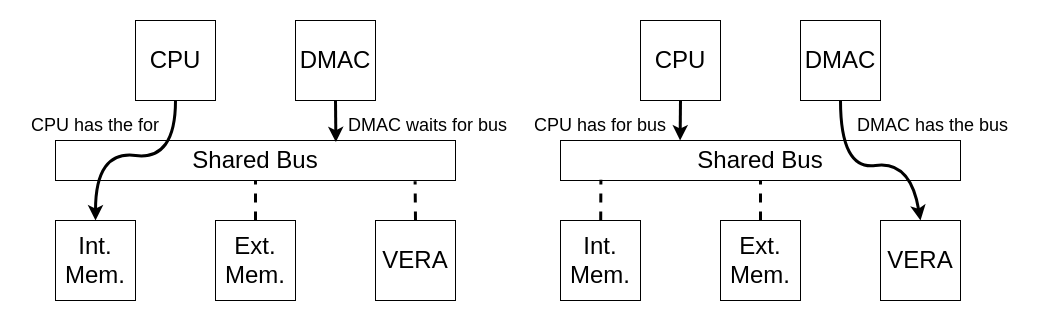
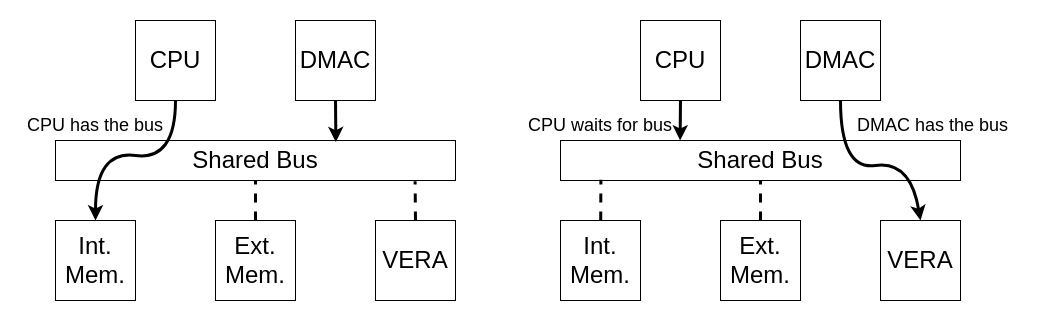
  <mxCell id="0" />
  <mxCell id="1" parent="0" />
  <mxCell id="2" value="CPU" style="whiteSpace=wrap;html=1;aspect=fixed;fontSize=24;" vertex="1" parent="1"><mxGeometry x="135" y="20" width="80" height="80" as="geometry" /></mxCell>
  <mxCell id="3" value="DMAC" style="whiteSpace=wrap;html=1;aspect=fixed;fontSize=24;" vertex="1" parent="1"><mxGeometry x="295" y="20" width="80" height="80" as="geometry" /></mxCell>
  <mxCell id="4" value="Int.&lt;br&gt;Mem." style="whiteSpace=wrap;html=1;aspect=fixed;fontSize=24;" vertex="1" parent="1"><mxGeometry x="55" y="220" width="80" height="80" as="geometry" /></mxCell>
  <mxCell id="5" value="Ext.&lt;br&gt;Mem." style="whiteSpace=wrap;html=1;aspect=fixed;fontSize=24;" vertex="1" parent="1"><mxGeometry x="215" y="220" width="80" height="80" as="geometry" /></mxCell>
  <mxCell id="6" value="VERA" style="whiteSpace=wrap;html=1;aspect=fixed;fontSize=24;" vertex="1" parent="1"><mxGeometry x="375" y="220" width="80" height="80" as="geometry" /></mxCell>
  <mxCell id="7" value="Shared Bus" style="rounded=0;whiteSpace=wrap;html=1;fontSize=24;" vertex="1" parent="1"><mxGeometry x="55" y="140" width="400" height="40" as="geometry" /></mxCell>
  <mxCell id="8" value="" style="curved=1;endArrow=classic;html=1;rounded=0;exitX=0.5;exitY=1;exitDx=0;exitDy=0;strokeWidth=3;" edge="1" parent="1" source="2"><mxGeometry width="50" height="50" relative="1" as="geometry"><mxPoint x="155" y="450" as="sourcePoint" /><mxPoint x="95" y="220" as="targetPoint" /><Array as="points"><mxPoint x="175" y="160" /><mxPoint x="95" y="150" /></Array></mxGeometry></mxCell>
  <mxCell id="9" value="" style="endArrow=classic;html=1;rounded=0;fontSize=24;strokeWidth=3;exitX=0.5;exitY=1;exitDx=0;exitDy=0;entryX=0.701;entryY=0.04;entryDx=0;entryDy=0;entryPerimeter=0;" edge="1" parent="1" source="3" target="7"><mxGeometry width="50" height="50" relative="1" as="geometry"><mxPoint x="545" y="110" as="sourcePoint" /><mxPoint x="595" y="60" as="targetPoint" /></mxGeometry></mxCell>
- <mxCell id="10" value="CPU has the for" style="text;html=1;strokeColor=none;fillColor=none;align=center;verticalAlign=middle;whiteSpace=wrap;rounded=0;fontSize=18;" vertex="1" parent="1"><mxGeometry x="20" y="110" width="150" height="30" as="geometry" /></mxCell>
- <mxCell id="11" value="DMAC waits for bus" style="text;html=1;strokeColor=none;fillColor=none;align=center;verticalAlign=middle;whiteSpace=wrap;rounded=0;fontSize=18;" vertex="1" parent="1"><mxGeometry x="340" y="110" width="175" height="30" as="geometry" /></mxCell>
+ <mxCell id="10" value="CPU has the bus" style="text;html=1;strokeColor=none;fillColor=none;align=center;verticalAlign=middle;whiteSpace=wrap;rounded=0;fontSize=18;" vertex="1" parent="1"><mxGeometry x="20" y="110" width="150" height="30" as="geometry" /></mxCell>
  <mxCell id="12" value="CPU" style="whiteSpace=wrap;html=1;aspect=fixed;fontSize=24;" vertex="1" parent="1"><mxGeometry x="640" y="20" width="80" height="80" as="geometry" /></mxCell>
  <mxCell id="13" value="DMAC" style="whiteSpace=wrap;html=1;aspect=fixed;fontSize=24;" vertex="1" parent="1"><mxGeometry x="800" y="20" width="80" height="80" as="geometry" /></mxCell>
  <mxCell id="14" value="Int.&lt;br&gt;Mem." style="whiteSpace=wrap;html=1;aspect=fixed;fontSize=24;" vertex="1" parent="1"><mxGeometry x="560" y="220" width="80" height="80" as="geometry" /></mxCell>
  <mxCell id="15" value="Ext.&lt;br&gt;Mem." style="whiteSpace=wrap;html=1;aspect=fixed;fontSize=24;" vertex="1" parent="1"><mxGeometry x="720" y="220" width="80" height="80" as="geometry" /></mxCell>
  <mxCell id="16" value="VERA" style="whiteSpace=wrap;html=1;aspect=fixed;fontSize=24;" vertex="1" parent="1"><mxGeometry x="880" y="220" width="80" height="80" as="geometry" /></mxCell>
  <mxCell id="17" value="Shared Bus" style="rounded=0;whiteSpace=wrap;html=1;fontSize=24;" vertex="1" parent="1"><mxGeometry x="560" y="140" width="400" height="40" as="geometry" /></mxCell>
  <mxCell id="18" value="" style="curved=1;endArrow=classic;html=1;rounded=0;exitX=0.5;exitY=1;exitDx=0;exitDy=0;strokeWidth=3;entryX=0.5;entryY=0;entryDx=0;entryDy=0;" edge="1" parent="1" source="13" target="16"><mxGeometry width="50" height="50" relative="1" as="geometry"><mxPoint x="660" y="450" as="sourcePoint" /><mxPoint x="600" y="220" as="targetPoint" /><Array as="points"><mxPoint x="840" y="170" /><mxPoint x="910" y="160" /></Array></mxGeometry></mxCell>
  <mxCell id="19" value="" style="endArrow=classic;html=1;rounded=0;fontSize=24;strokeWidth=3;exitX=0.5;exitY=1;exitDx=0;exitDy=0;entryX=0.299;entryY=0;entryDx=0;entryDy=0;entryPerimeter=0;" edge="1" parent="1" source="12" target="17"><mxGeometry width="50" height="50" relative="1" as="geometry"><mxPoint x="1050" y="110" as="sourcePoint" /><mxPoint x="1100" y="60" as="targetPoint" /></mxGeometry></mxCell>
- <mxCell id="20" value="CPU has for bus" style="text;html=1;strokeColor=none;fillColor=none;align=center;verticalAlign=middle;whiteSpace=wrap;rounded=0;fontSize=18;" vertex="1" parent="1"><mxGeometry x="525" y="110" width="150" height="30" as="geometry" /></mxCell>
+ <mxCell id="20" value="CPU waits for bus" style="text;html=1;strokeColor=none;fillColor=none;align=center;verticalAlign=middle;whiteSpace=wrap;rounded=0;fontSize=18;" vertex="1" parent="1"><mxGeometry x="525" y="110" width="150" height="30" as="geometry" /></mxCell>
  <mxCell id="21" value="DMAC has the bus" style="text;html=1;strokeColor=none;fillColor=none;align=center;verticalAlign=middle;whiteSpace=wrap;rounded=0;fontSize=18;" vertex="1" parent="1"><mxGeometry x="845" y="110" width="175" height="30" as="geometry" /></mxCell>
  <mxCell id="22" value="" style="endArrow=none;dashed=1;html=1;rounded=0;fontSize=18;strokeWidth=3;entryX=0.101;entryY=0.98;entryDx=0;entryDy=0;entryPerimeter=0;" edge="1" parent="1" source="14" target="17"><mxGeometry width="50" height="50" relative="1" as="geometry"><mxPoint x="490" y="250" as="sourcePoint" /><mxPoint x="540" y="200" as="targetPoint" /></mxGeometry></mxCell>
  <mxCell id="23" value="" style="endArrow=none;dashed=1;html=1;rounded=0;fontSize=18;strokeWidth=3;exitX=0.5;exitY=0;exitDx=0;exitDy=0;entryX=0.5;entryY=1;entryDx=0;entryDy=0;" edge="1" parent="1" source="15" target="17"><mxGeometry width="50" height="50" relative="1" as="geometry"><mxPoint x="950" y="20" as="sourcePoint" /><mxPoint x="1000" y="-30" as="targetPoint" /></mxGeometry></mxCell>
  <mxCell id="24" value="" style="endArrow=none;dashed=1;html=1;rounded=0;fontSize=18;strokeWidth=3;entryX=0.899;entryY=1.02;entryDx=0;entryDy=0;entryPerimeter=0;exitX=0.5;exitY=0;exitDx=0;exitDy=0;" edge="1" parent="1" source="6" target="7"><mxGeometry width="50" height="50" relative="1" as="geometry"><mxPoint x="445" y="340" as="sourcePoint" /><mxPoint x="495" y="290" as="targetPoint" /></mxGeometry></mxCell>
  <mxCell id="25" value="" style="endArrow=none;dashed=1;html=1;rounded=0;fontSize=18;strokeWidth=3;exitX=0.5;exitY=0;exitDx=0;exitDy=0;entryX=0.5;entryY=1;entryDx=0;entryDy=0;" edge="1" parent="1" source="5" target="7"><mxGeometry width="50" height="50" relative="1" as="geometry"><mxPoint x="445" y="340" as="sourcePoint" /><mxPoint x="495" y="290" as="targetPoint" /></mxGeometry></mxCell>
